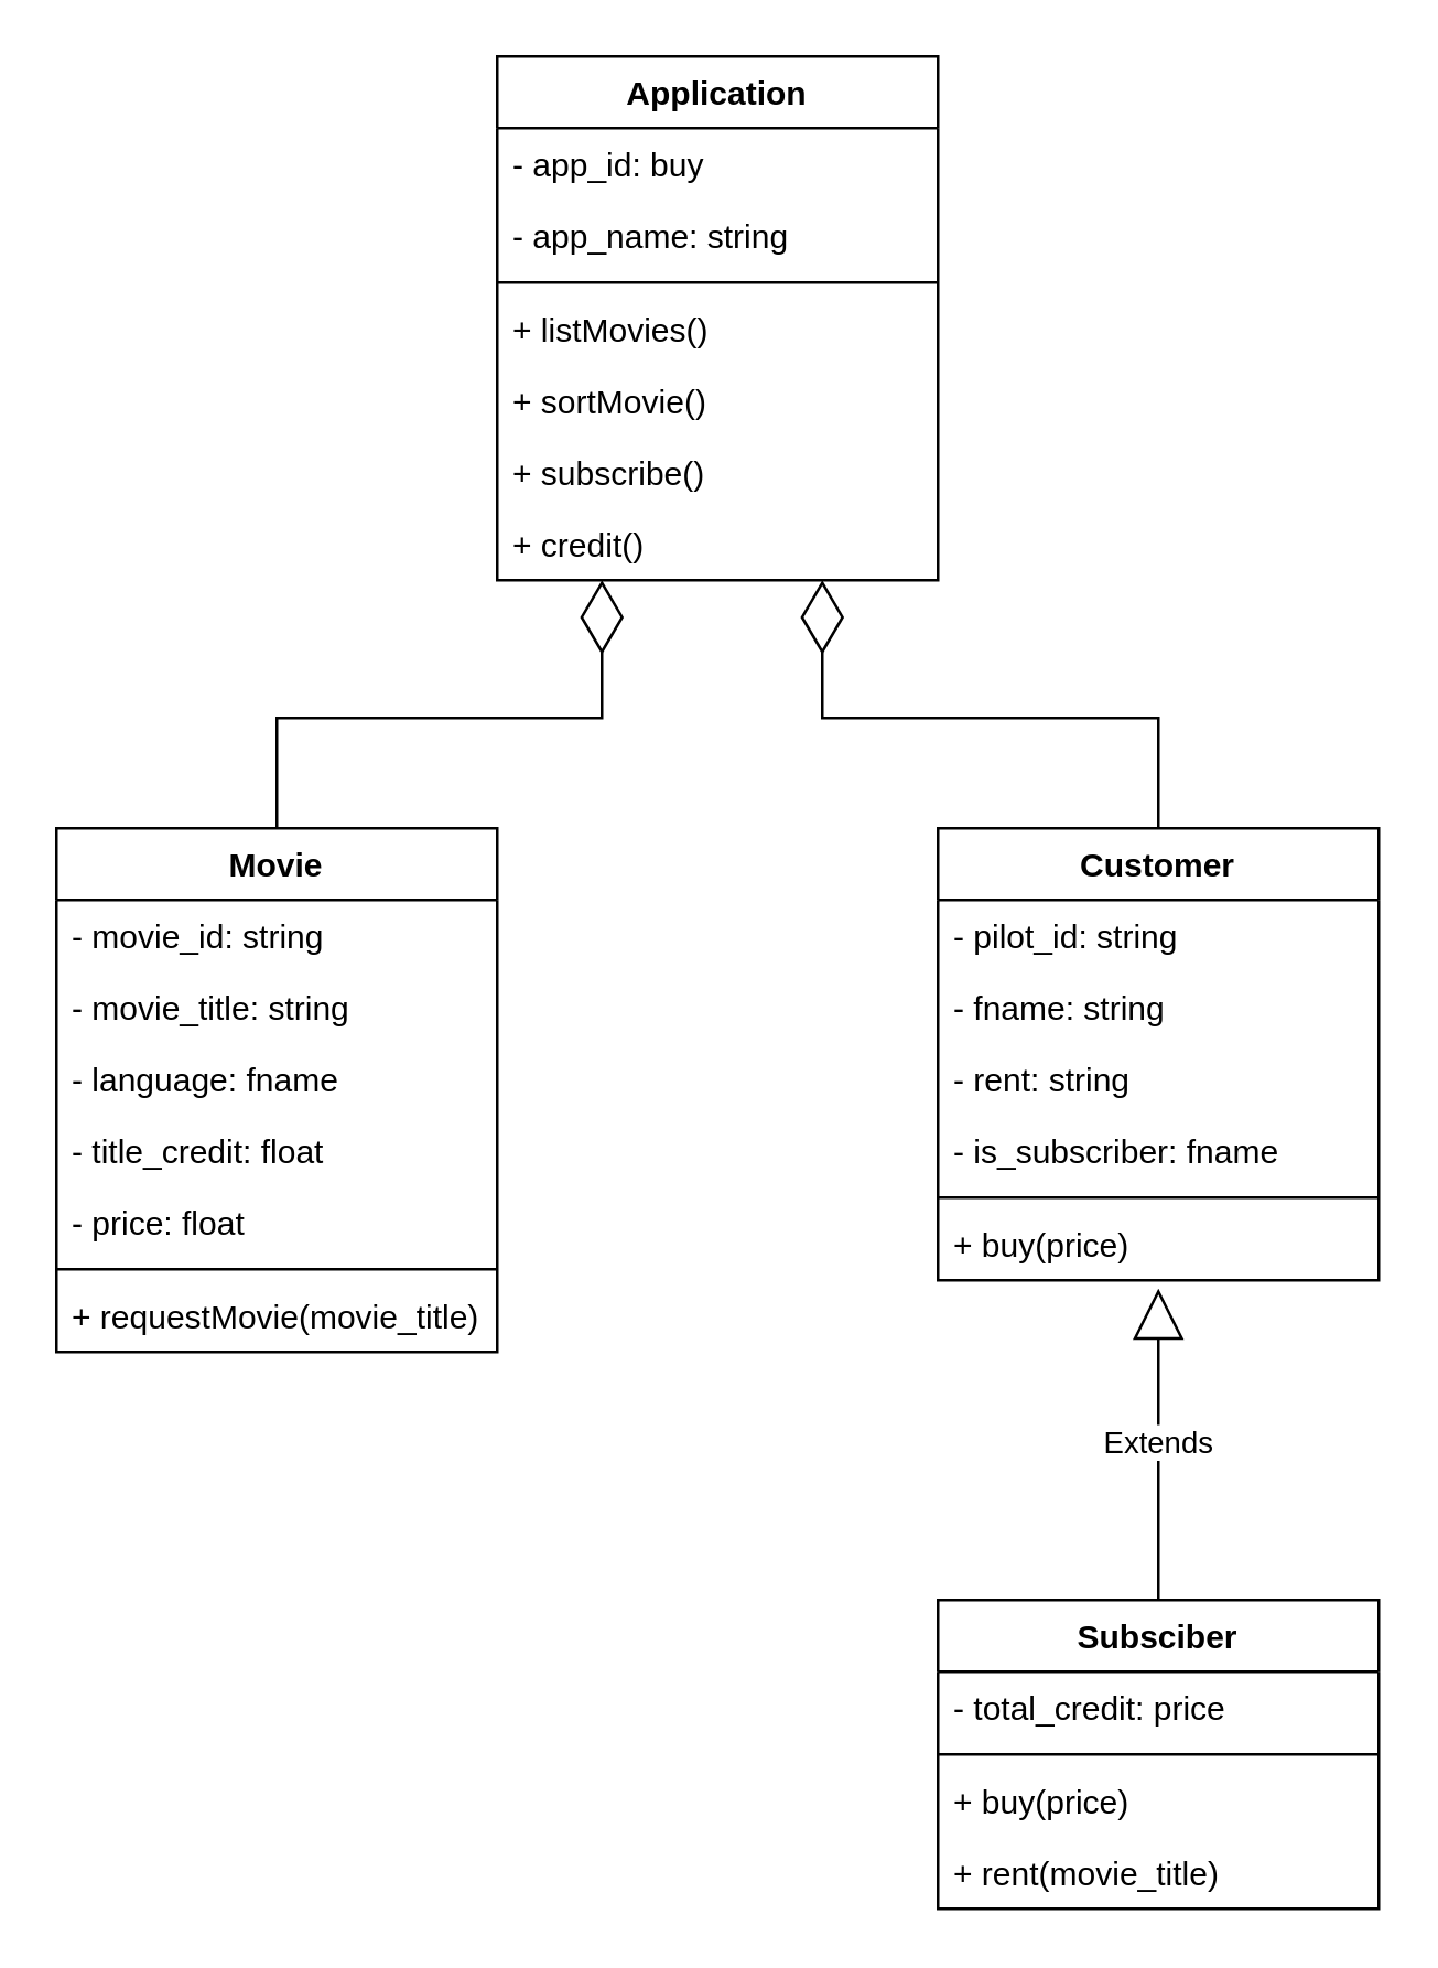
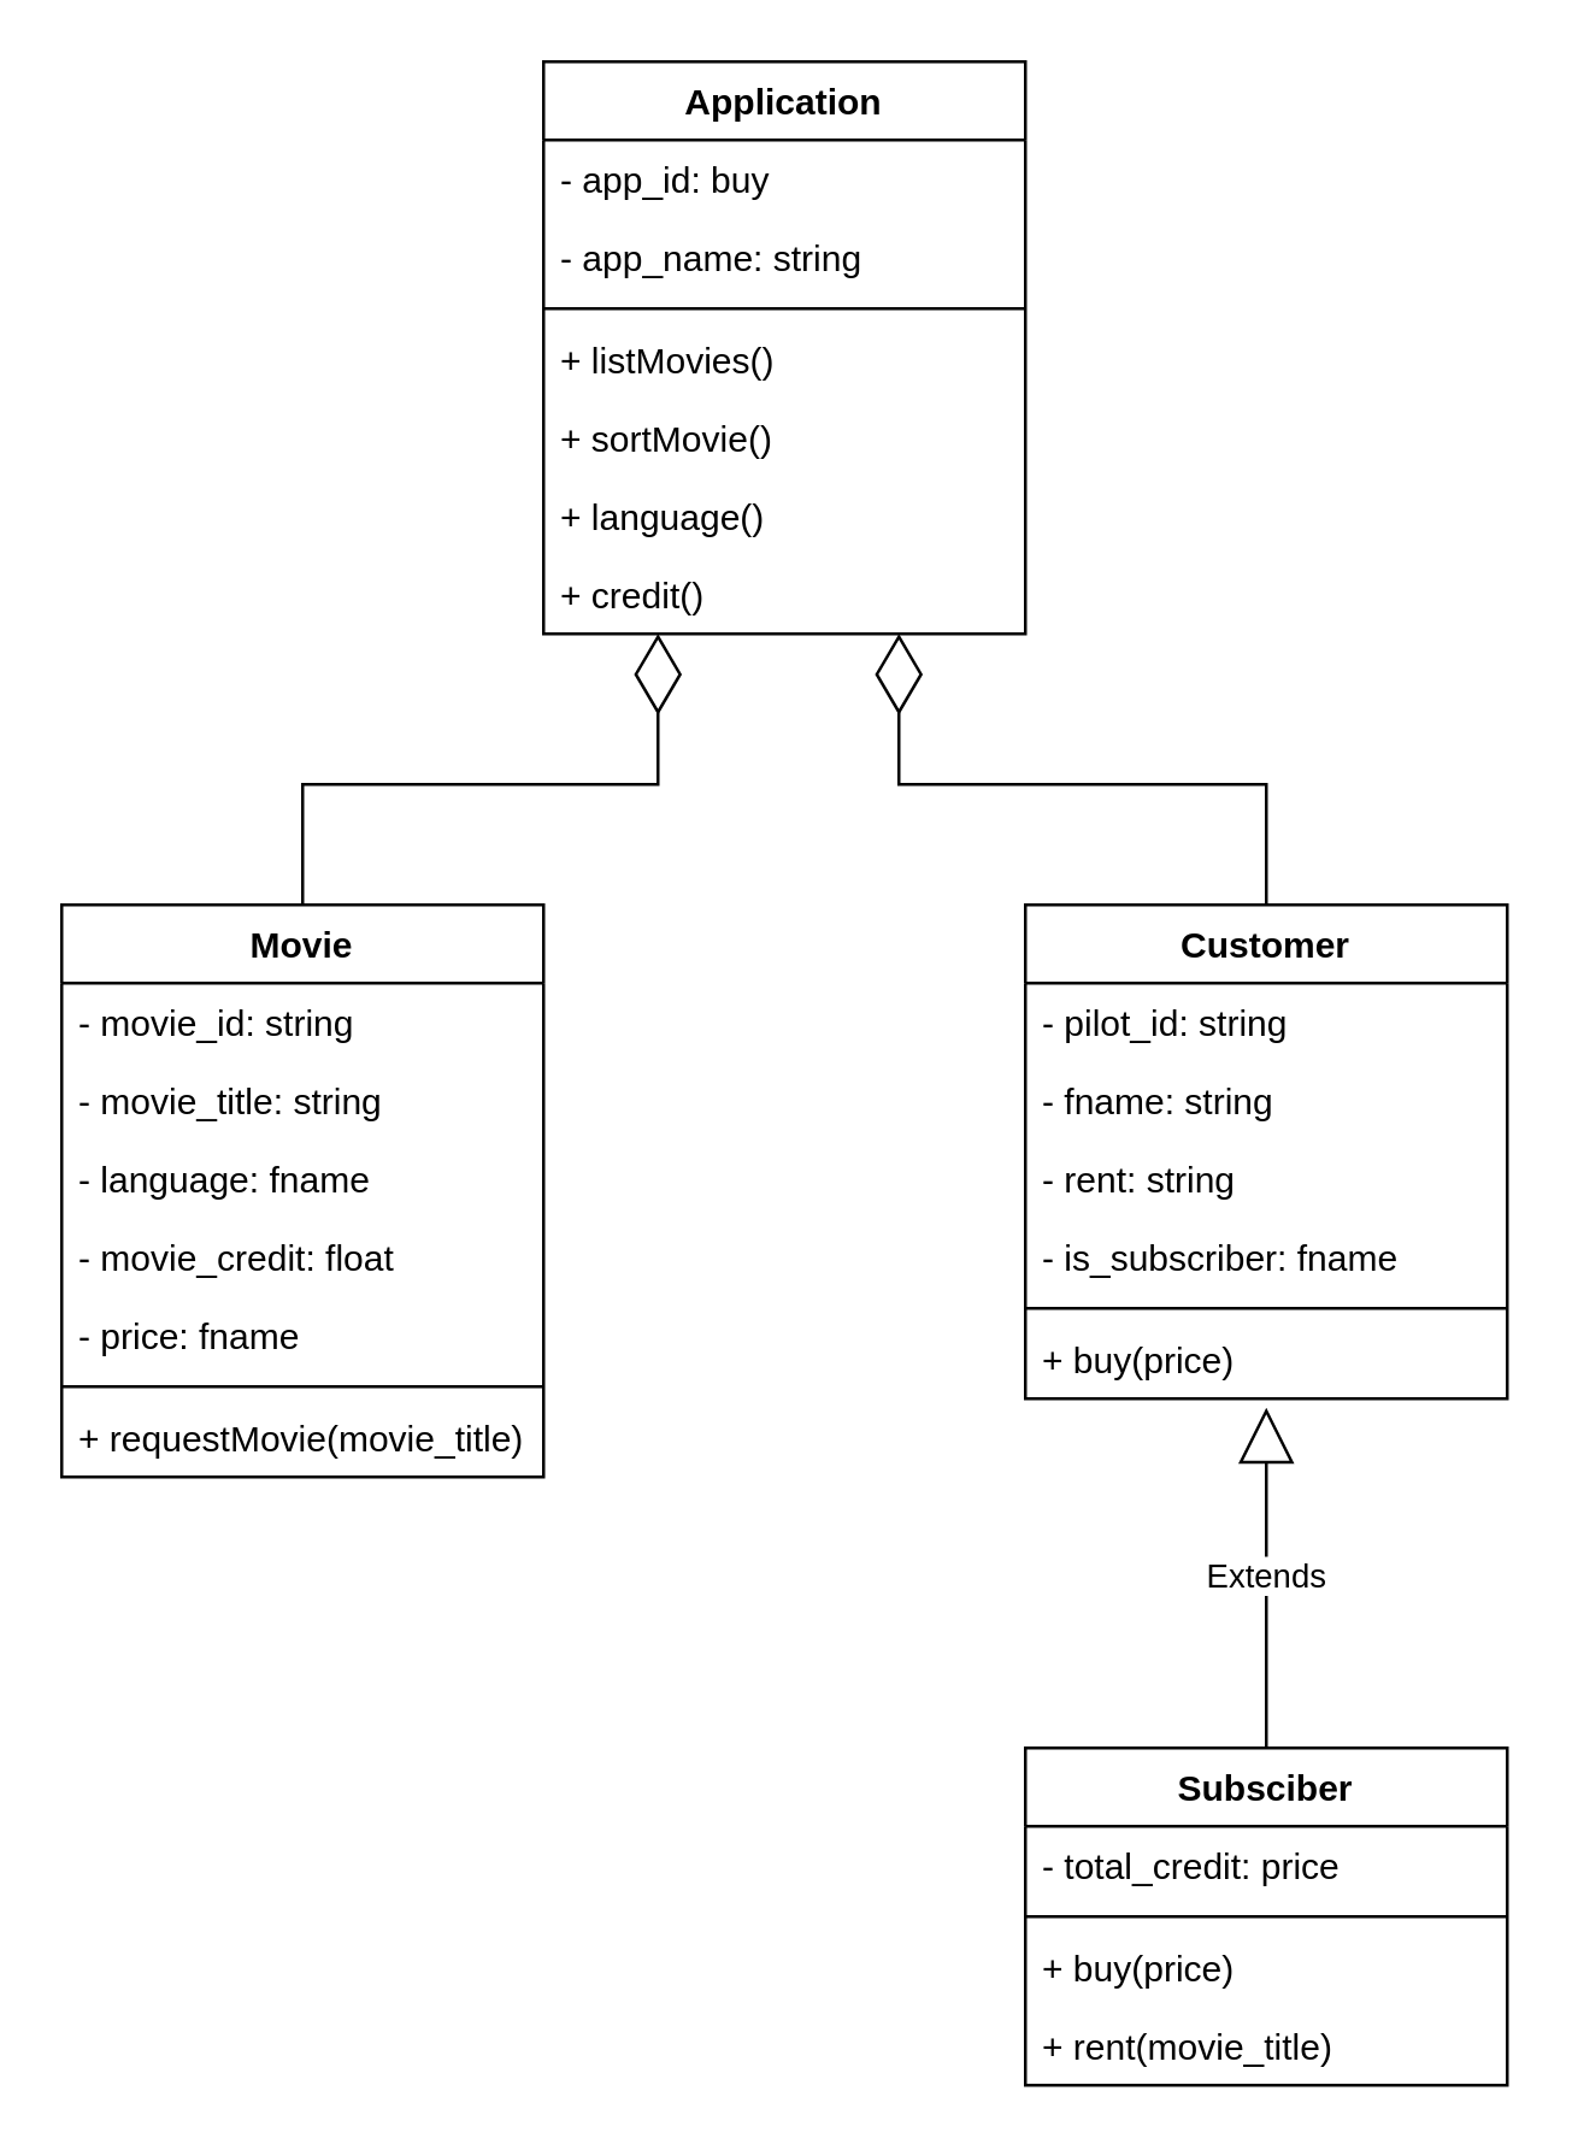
  <mxCell id="0" />
  <mxCell id="1" parent="0" />
  <mxCell id="2" value="Application" style="swimlane;fontStyle=1;align=center;verticalAlign=top;childLayout=stackLayout;horizontal=1;startSize=26;horizontalStack=0;resizeParent=1;resizeParentMax=0;resizeLast=0;collapsible=1;marginBottom=0;" parent="1" vertex="1"><mxGeometry x="180" y="20" width="160" height="190" as="geometry" /></mxCell>
  <mxCell id="3" value="- app_id: buy" style="text;strokeColor=none;fillColor=none;align=left;verticalAlign=top;spacingLeft=4;spacingRight=4;overflow=hidden;rotatable=0;points=[[0,0.5],[1,0.5]];portConstraint=eastwest;" parent="2" vertex="1"><mxGeometry y="26" width="160" height="26" as="geometry" /></mxCell>
  <mxCell id="4" value="- app_name: string" style="text;strokeColor=none;fillColor=none;align=left;verticalAlign=top;spacingLeft=4;spacingRight=4;overflow=hidden;rotatable=0;points=[[0,0.5],[1,0.5]];portConstraint=eastwest;" parent="2" vertex="1"><mxGeometry y="52" width="160" height="26" as="geometry" /></mxCell>
  <mxCell id="5" value="" style="line;strokeWidth=1;fillColor=none;align=left;verticalAlign=middle;spacingTop=-1;spacingLeft=3;spacingRight=3;rotatable=0;labelPosition=right;points=[];portConstraint=eastwest;" parent="2" vertex="1"><mxGeometry y="78" width="160" height="8" as="geometry" /></mxCell>
  <mxCell id="6" value="+ listMovies()" style="text;strokeColor=none;fillColor=none;align=left;verticalAlign=top;spacingLeft=4;spacingRight=4;overflow=hidden;rotatable=0;points=[[0,0.5],[1,0.5]];portConstraint=eastwest;" parent="2" vertex="1"><mxGeometry y="86" width="160" height="26" as="geometry" /></mxCell>
  <mxCell id="7" value="+ sortMovie()" style="text;strokeColor=none;fillColor=none;align=left;verticalAlign=top;spacingLeft=4;spacingRight=4;overflow=hidden;rotatable=0;points=[[0,0.5],[1,0.5]];portConstraint=eastwest;" vertex="1" parent="2"><mxGeometry y="112" width="160" height="26" as="geometry" /></mxCell>
- <mxCell id="8" value="+ subscribe()" style="text;strokeColor=none;fillColor=none;align=left;verticalAlign=top;spacingLeft=4;spacingRight=4;overflow=hidden;rotatable=0;points=[[0,0.5],[1,0.5]];portConstraint=eastwest;" vertex="1" parent="2"><mxGeometry y="138" width="160" height="26" as="geometry" /></mxCell>
+ <mxCell id="8" value="+ language()" style="text;strokeColor=none;fillColor=none;align=left;verticalAlign=top;spacingLeft=4;spacingRight=4;overflow=hidden;rotatable=0;points=[[0,0.5],[1,0.5]];portConstraint=eastwest;" vertex="1" parent="2"><mxGeometry y="138" width="160" height="26" as="geometry" /></mxCell>
  <mxCell id="9" value="+ credit()" style="text;strokeColor=none;fillColor=none;align=left;verticalAlign=top;spacingLeft=4;spacingRight=4;overflow=hidden;rotatable=0;points=[[0,0.5],[1,0.5]];portConstraint=eastwest;" vertex="1" parent="2"><mxGeometry y="164" width="160" height="26" as="geometry" /></mxCell>
  <mxCell id="10" value="Movie" style="swimlane;fontStyle=1;align=center;verticalAlign=top;childLayout=stackLayout;horizontal=1;startSize=26;horizontalStack=0;resizeParent=1;resizeParentMax=0;resizeLast=0;collapsible=1;marginBottom=0;" parent="1" vertex="1"><mxGeometry x="20" y="300" width="160" height="190" as="geometry" /></mxCell>
  <mxCell id="11" value="- movie_id: string" style="text;strokeColor=none;fillColor=none;align=left;verticalAlign=top;spacingLeft=4;spacingRight=4;overflow=hidden;rotatable=0;points=[[0,0.5],[1,0.5]];portConstraint=eastwest;" parent="10" vertex="1"><mxGeometry y="26" width="160" height="26" as="geometry" /></mxCell>
  <mxCell id="12" value="- movie_title: string" style="text;strokeColor=none;fillColor=none;align=left;verticalAlign=top;spacingLeft=4;spacingRight=4;overflow=hidden;rotatable=0;points=[[0,0.5],[1,0.5]];portConstraint=eastwest;" parent="10" vertex="1"><mxGeometry y="52" width="160" height="26" as="geometry" /></mxCell>
  <mxCell id="13" value="- language: fname" style="text;strokeColor=none;fillColor=none;align=left;verticalAlign=top;spacingLeft=4;spacingRight=4;overflow=hidden;rotatable=0;points=[[0,0.5],[1,0.5]];portConstraint=eastwest;" parent="10" vertex="1"><mxGeometry y="78" width="160" height="26" as="geometry" /></mxCell>
- <mxCell id="14" value="- title_credit: float" style="text;strokeColor=none;fillColor=none;align=left;verticalAlign=top;spacingLeft=4;spacingRight=4;overflow=hidden;rotatable=0;points=[[0,0.5],[1,0.5]];portConstraint=eastwest;" parent="10" vertex="1"><mxGeometry y="104" width="160" height="26" as="geometry" /></mxCell>
- <mxCell id="15" value="- price: float" style="text;strokeColor=none;fillColor=none;align=left;verticalAlign=top;spacingLeft=4;spacingRight=4;overflow=hidden;rotatable=0;points=[[0,0.5],[1,0.5]];portConstraint=eastwest;" parent="10" vertex="1"><mxGeometry y="130" width="160" height="26" as="geometry" /></mxCell>
+ <mxCell id="14" value="- movie_credit: float" style="text;strokeColor=none;fillColor=none;align=left;verticalAlign=top;spacingLeft=4;spacingRight=4;overflow=hidden;rotatable=0;points=[[0,0.5],[1,0.5]];portConstraint=eastwest;" parent="10" vertex="1"><mxGeometry y="104" width="160" height="26" as="geometry" /></mxCell>
+ <mxCell id="15" value="- price: fname" style="text;strokeColor=none;fillColor=none;align=left;verticalAlign=top;spacingLeft=4;spacingRight=4;overflow=hidden;rotatable=0;points=[[0,0.5],[1,0.5]];portConstraint=eastwest;" parent="10" vertex="1"><mxGeometry y="130" width="160" height="26" as="geometry" /></mxCell>
  <mxCell id="16" value="" style="line;strokeWidth=1;fillColor=none;align=left;verticalAlign=middle;spacingTop=-1;spacingLeft=3;spacingRight=3;rotatable=0;labelPosition=right;points=[];portConstraint=eastwest;" parent="10" vertex="1"><mxGeometry y="156" width="160" height="8" as="geometry" /></mxCell>
  <mxCell id="17" value="+ requestMovie(movie_title) " style="text;strokeColor=none;fillColor=none;align=left;verticalAlign=top;spacingLeft=4;spacingRight=4;overflow=hidden;rotatable=0;points=[[0,0.5],[1,0.5]];portConstraint=eastwest;" parent="10" vertex="1"><mxGeometry y="164" width="160" height="26" as="geometry" /></mxCell>
  <mxCell id="18" value="Customer" style="swimlane;fontStyle=1;align=center;verticalAlign=top;childLayout=stackLayout;horizontal=1;startSize=26;horizontalStack=0;resizeParent=1;resizeParentMax=0;resizeLast=0;collapsible=1;marginBottom=0;" parent="1" vertex="1"><mxGeometry x="340" y="300" width="160" height="164" as="geometry" /></mxCell>
  <mxCell id="19" value="- pilot_id: string" style="text;strokeColor=none;fillColor=none;align=left;verticalAlign=top;spacingLeft=4;spacingRight=4;overflow=hidden;rotatable=0;points=[[0,0.5],[1,0.5]];portConstraint=eastwest;" parent="18" vertex="1"><mxGeometry y="26" width="160" height="26" as="geometry" /></mxCell>
  <mxCell id="20" value="- fname: string" style="text;strokeColor=none;fillColor=none;align=left;verticalAlign=top;spacingLeft=4;spacingRight=4;overflow=hidden;rotatable=0;points=[[0,0.5],[1,0.5]];portConstraint=eastwest;" parent="18" vertex="1"><mxGeometry y="52" width="160" height="26" as="geometry" /></mxCell>
  <mxCell id="21" value="- rent: string" style="text;strokeColor=none;fillColor=none;align=left;verticalAlign=top;spacingLeft=4;spacingRight=4;overflow=hidden;rotatable=0;points=[[0,0.5],[1,0.5]];portConstraint=eastwest;" parent="18" vertex="1"><mxGeometry y="78" width="160" height="26" as="geometry" /></mxCell>
  <mxCell id="22" value="- is_subscriber: fname" style="text;strokeColor=none;fillColor=none;align=left;verticalAlign=top;spacingLeft=4;spacingRight=4;overflow=hidden;rotatable=0;points=[[0,0.5],[1,0.5]];portConstraint=eastwest;" parent="18" vertex="1"><mxGeometry y="104" width="160" height="26" as="geometry" /></mxCell>
  <mxCell id="23" value="" style="line;strokeWidth=1;fillColor=none;align=left;verticalAlign=middle;spacingTop=-1;spacingLeft=3;spacingRight=3;rotatable=0;labelPosition=right;points=[];portConstraint=eastwest;" parent="18" vertex="1"><mxGeometry y="130" width="160" height="8" as="geometry" /></mxCell>
  <mxCell id="24" value="+ buy(price)" style="text;strokeColor=none;fillColor=none;align=left;verticalAlign=top;spacingLeft=4;spacingRight=4;overflow=hidden;rotatable=0;points=[[0,0.5],[1,0.5]];portConstraint=eastwest;" parent="18" vertex="1"><mxGeometry y="138" width="160" height="26" as="geometry" /></mxCell>
  <mxCell id="25" value="Subsciber" style="swimlane;fontStyle=1;align=center;verticalAlign=top;childLayout=stackLayout;horizontal=1;startSize=26;horizontalStack=0;resizeParent=1;resizeParentMax=0;resizeLast=0;collapsible=1;marginBottom=0;" parent="1" vertex="1"><mxGeometry x="340" y="580" width="160" height="112" as="geometry" /></mxCell>
  <mxCell id="26" value="- total_credit: price" style="text;strokeColor=none;fillColor=none;align=left;verticalAlign=top;spacingLeft=4;spacingRight=4;overflow=hidden;rotatable=0;points=[[0,0.5],[1,0.5]];portConstraint=eastwest;" vertex="1" parent="25"><mxGeometry y="26" width="160" height="26" as="geometry" /></mxCell>
  <mxCell id="27" value="" style="line;strokeWidth=1;fillColor=none;align=left;verticalAlign=middle;spacingTop=-1;spacingLeft=3;spacingRight=3;rotatable=0;labelPosition=right;points=[];portConstraint=eastwest;" parent="25" vertex="1"><mxGeometry y="52" width="160" height="8" as="geometry" /></mxCell>
  <mxCell id="28" value="+ buy(price)" style="text;strokeColor=none;fillColor=none;align=left;verticalAlign=top;spacingLeft=4;spacingRight=4;overflow=hidden;rotatable=0;points=[[0,0.5],[1,0.5]];portConstraint=eastwest;" vertex="1" parent="25"><mxGeometry y="60" width="160" height="26" as="geometry" /></mxCell>
  <mxCell id="29" value="+ rent(movie_title)" style="text;strokeColor=none;fillColor=none;align=left;verticalAlign=top;spacingLeft=4;spacingRight=4;overflow=hidden;rotatable=0;points=[[0,0.5],[1,0.5]];portConstraint=eastwest;" parent="25" vertex="1"><mxGeometry y="86" width="160" height="26" as="geometry" /></mxCell>
  <mxCell id="30" value="Extends" style="endArrow=block;endSize=16;endFill=0;html=1;rounded=0;entryX=0.5;entryY=1.115;entryDx=0;entryDy=0;entryPerimeter=0;exitX=0.5;exitY=0;exitDx=0;exitDy=0;" parent="1" source="25" target="24" edge="1"><mxGeometry width="160" relative="1" as="geometry"><mxPoint x="100" y="730" as="sourcePoint" /><mxPoint x="260" y="730" as="targetPoint" /></mxGeometry></mxCell>
  <mxCell id="31" value="" style="endArrow=diamondThin;endFill=0;endSize=24;html=1;rounded=0;exitX=0.5;exitY=0;exitDx=0;exitDy=0;" edge="1" parent="1" source="10"><mxGeometry width="160" relative="1" as="geometry"><mxPoint x="-30" y="250" as="sourcePoint" /><mxPoint x="218" y="210" as="targetPoint" /><Array as="points"><mxPoint x="100" y="260" /><mxPoint x="218" y="260" /></Array></mxGeometry></mxCell>
  <mxCell id="32" value="" style="endArrow=diamondThin;endFill=0;endSize=24;html=1;rounded=0;exitX=0.5;exitY=0;exitDx=0;exitDy=0;" edge="1" parent="1" source="18"><mxGeometry width="160" relative="1" as="geometry"><mxPoint x="430" y="210" as="sourcePoint" /><mxPoint x="298" y="210" as="targetPoint" /><Array as="points"><mxPoint x="420" y="260" /><mxPoint x="298" y="260" /></Array></mxGeometry></mxCell>
